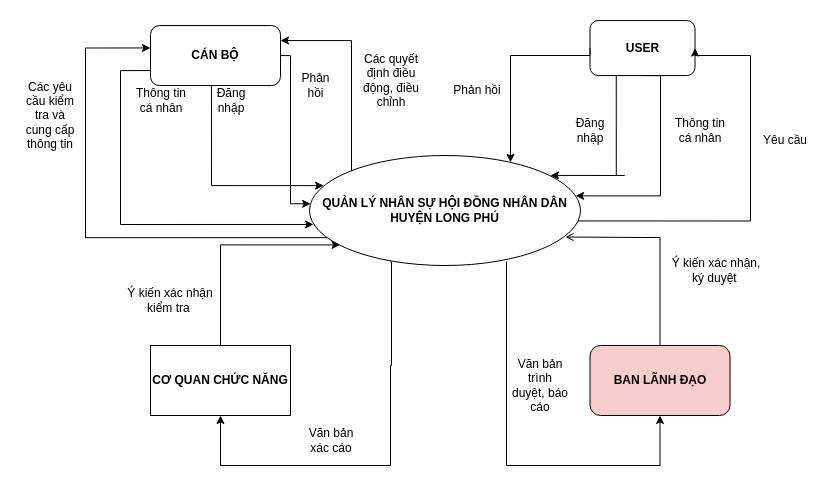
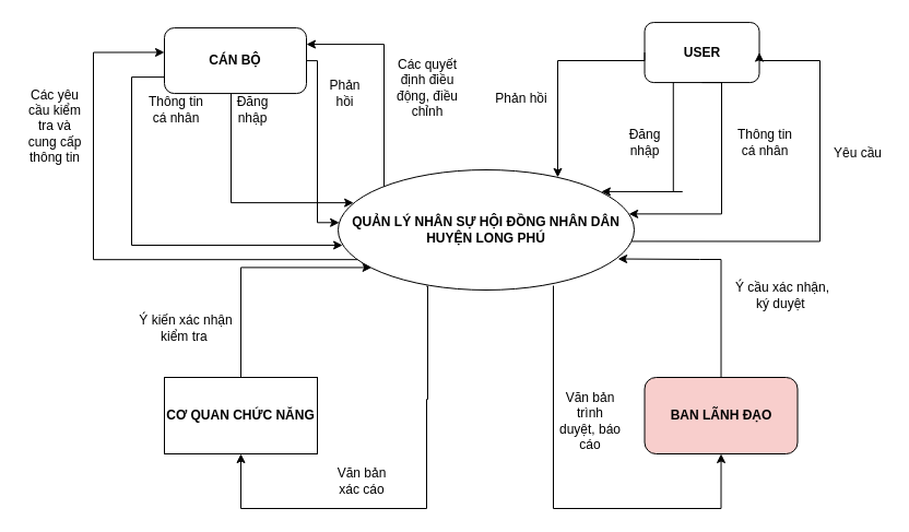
  <mxCell id="0" />
  <mxCell id="1" parent="0" />
  <mxCell id="2" value="QUẢN LÝ NHÂN SỰ HỘI ĐỒNG NHÂN DÂN HUYỆN LONG PHÚ" style="ellipse;whiteSpace=wrap;html=1;fontStyle=1" vertex="1" parent="1"><mxGeometry x="309" y="155" width="271" height="110" as="geometry" /></mxCell>
  <mxCell id="3" value="CƠ QUAN CHỨC NĂNG" style="whiteSpace=wrap;html=1;fontStyle=1;rounded=0;" vertex="1" parent="1"><mxGeometry x="150" y="345" width="140" height="70" as="geometry" /></mxCell>
  <mxCell id="4" value="CÁN BỘ" style="rounded=1;whiteSpace=wrap;html=1;fontStyle=1" vertex="1" parent="1"><mxGeometry x="150" y="25.07" width="130" height="60" as="geometry" /></mxCell>
  <mxCell id="5" value="USER" style="rounded=1;whiteSpace=wrap;html=1;fontStyle=1" vertex="1" parent="1"><mxGeometry x="589.52" y="20.07" width="105" height="55" as="geometry" /></mxCell>
  <mxCell id="6" value="" style="endArrow=classic;html=1;rounded=0;exitX=0.469;exitY=1;exitDx=0;exitDy=0;exitPerimeter=0;edgeStyle=orthogonalEdgeStyle;entryX=0.052;entryY=0.274;entryDx=0;entryDy=0;entryPerimeter=0;" edge="1" parent="1" source="4" target="2"><mxGeometry width="50" height="50" relative="1" as="geometry"><mxPoint x="491.5" y="155.07" as="sourcePoint" /><mxPoint x="250" y="185" as="targetPoint" /><Array as="points"><mxPoint x="211" y="185" /></Array></mxGeometry></mxCell>
  <mxCell id="7" value="" style="endArrow=classic;html=1;rounded=0;exitX=0;exitY=0.75;exitDx=0;exitDy=0;edgeStyle=orthogonalEdgeStyle;entryX=0.015;entryY=0.627;entryDx=0;entryDy=0;entryPerimeter=0;" edge="1" parent="1" source="4" target="2"><mxGeometry width="50" height="50" relative="1" as="geometry"><mxPoint x="102" y="97.07" as="sourcePoint" /><mxPoint x="310" y="224" as="targetPoint" /><Array as="points"><mxPoint x="120" y="70" /><mxPoint x="120" y="224" /></Array></mxGeometry></mxCell>
  <mxCell id="8" value="" style="endArrow=classic;html=1;rounded=0;edgeStyle=orthogonalEdgeStyle;exitX=1;exitY=0.5;exitDx=0;exitDy=0;entryX=0.004;entryY=0.439;entryDx=0;entryDy=0;entryPerimeter=0;" edge="1" parent="1" source="4" target="2"><mxGeometry width="50" height="50" relative="1" as="geometry"><mxPoint x="281" y="65.07" as="sourcePoint" /><mxPoint x="290" y="204.129" as="targetPoint" /><Array as="points"><mxPoint x="290" y="55" /><mxPoint x="290" y="203" /></Array></mxGeometry></mxCell>
  <mxCell id="9" value="" style="endArrow=classic;html=1;rounded=0;entryX=0;entryY=0.373;entryDx=0;entryDy=0;entryPerimeter=0;exitX=0.065;exitY=0.747;exitDx=0;exitDy=0;exitPerimeter=0;edgeStyle=orthogonalEdgeStyle;" edge="1" parent="1" source="2" target="4"><mxGeometry width="50" height="50" relative="1" as="geometry"><mxPoint x="85.42" y="231.48" as="sourcePoint" /><mxPoint x="51" y="183.07" as="targetPoint" /><Array as="points"><mxPoint x="85" y="237" /><mxPoint x="85" y="47" /></Array></mxGeometry></mxCell>
  <mxCell id="10" value="" style="endArrow=classic;html=1;rounded=0;entryX=1;entryY=0.25;entryDx=0;entryDy=0;edgeStyle=orthogonalEdgeStyle;" edge="1" parent="1" source="2" target="4"><mxGeometry width="50" height="50" relative="1" as="geometry"><mxPoint x="345.851" y="235" as="sourcePoint" /><mxPoint x="381" y="163.07" as="targetPoint" /><Array as="points"><mxPoint x="351" y="40" /></Array></mxGeometry></mxCell>
  <mxCell id="11" value="Các yêu cầu kiểm tra và cung cấp thông tin" style="text;html=1;align=center;verticalAlign=middle;whiteSpace=wrap;rounded=0;" vertex="1" parent="1"><mxGeometry x="20" y="55.07" width="60" height="120" as="geometry" /></mxCell>
  <mxCell id="12" value="Thông tin cá nhân" style="text;html=1;align=center;verticalAlign=middle;whiteSpace=wrap;rounded=0;" vertex="1" parent="1"><mxGeometry x="131" y="65.07" width="60" height="69.93" as="geometry" /></mxCell>
  <mxCell id="13" value="Các quyết định điều động, điều chỉnh" style="text;html=1;align=center;verticalAlign=middle;whiteSpace=wrap;rounded=0;" vertex="1" parent="1"><mxGeometry x="361" y="20.07" width="60" height="120" as="geometry" /></mxCell>
  <mxCell id="14" value="Ý kiến xác nhận kiểm tra&amp;nbsp;" style="text;html=1;align=center;verticalAlign=middle;whiteSpace=wrap;rounded=0;" vertex="1" parent="1"><mxGeometry x="120" y="275" width="100" height="50" as="geometry" /></mxCell>
  <mxCell id="15" value="Văn bản xác cáo" style="text;html=1;align=center;verticalAlign=middle;whiteSpace=wrap;rounded=0;" vertex="1" parent="1"><mxGeometry x="301" y="415" width="60" height="50" as="geometry" /></mxCell>
  <mxCell id="16" value="Yêu cầu" style="text;html=1;align=center;verticalAlign=middle;whiteSpace=wrap;rounded=0;" vertex="1" parent="1"><mxGeometry x="760" y="115" width="50" height="50" as="geometry" /></mxCell>
  <mxCell id="17" value="Thông tin cá nhân" style="text;html=1;align=center;verticalAlign=middle;whiteSpace=wrap;rounded=0;" vertex="1" parent="1"><mxGeometry x="669.52" y="105.07" width="60" height="49.93" as="geometry" /></mxCell>
  <mxCell id="18" value="Phản hồi" style="text;html=1;align=center;verticalAlign=middle;whiteSpace=wrap;rounded=0;" vertex="1" parent="1"><mxGeometry x="450" y="65" width="54" height="50" as="geometry" /></mxCell>
  <mxCell id="19" value="Phản hồi" style="text;html=1;align=center;verticalAlign=middle;whiteSpace=wrap;rounded=0;" vertex="1" parent="1"><mxGeometry x="291" y="65.07" width="49" height="39.93" as="geometry" /></mxCell>
  <mxCell id="20" value="Đăng nhập" style="text;html=1;align=center;verticalAlign=middle;whiteSpace=wrap;rounded=0;" vertex="1" parent="1"><mxGeometry x="201" y="75.07" width="60" height="49.93" as="geometry" /></mxCell>
  <mxCell id="21" value="Đăng nhập" style="text;html=1;align=center;verticalAlign=middle;whiteSpace=wrap;rounded=0;" vertex="1" parent="1"><mxGeometry x="560" y="105" width="60" height="49.93" as="geometry" /></mxCell>
  <mxCell id="22" value="" style="endArrow=classic;html=1;rounded=0;exitX=0.5;exitY=0;exitDx=0;exitDy=0;edgeStyle=orthogonalEdgeStyle;entryX=0.113;entryY=0.813;entryDx=0;entryDy=0;entryPerimeter=0;" edge="1" parent="1" source="3" target="2"><mxGeometry width="50" height="50" relative="1" as="geometry"><mxPoint x="340" y="435" as="sourcePoint" /><mxPoint x="250" y="245" as="targetPoint" /><Array as="points"><mxPoint x="220" y="244" /></Array></mxGeometry></mxCell>
  <mxCell id="23" value="" style="endArrow=classic;html=1;rounded=0;edgeStyle=orthogonalEdgeStyle;exitX=0.298;exitY=0.969;exitDx=0;exitDy=0;exitPerimeter=0;" edge="1" parent="1" source="2" target="3"><mxGeometry width="50" height="50" relative="1" as="geometry"><mxPoint x="390.951" y="359.7" as="sourcePoint" /><mxPoint x="220" y="415" as="targetPoint" /><Array as="points"><mxPoint x="391" y="262" /><mxPoint x="391" y="365" /><mxPoint x="390" y="365" /><mxPoint x="390" y="465" /><mxPoint x="220" y="465" /></Array></mxGeometry></mxCell>
  <mxCell id="24" value="BAN LÃNH ĐẠO" style="rounded=1;whiteSpace=wrap;html=1;fontStyle=1;fillColor=#f8cecc;" vertex="1" parent="1"><mxGeometry x="589.52" y="345" width="140" height="70" as="geometry" /></mxCell>
- <mxCell id="25" value="Ý kiến xác nhận, ký duyệt&amp;nbsp;" style="text;html=1;align=center;verticalAlign=middle;whiteSpace=wrap;rounded=0;" vertex="1" parent="1"><mxGeometry x="665.52" y="245" width="100" height="50" as="geometry" /></mxCell>
+ <mxCell id="25" value="Ý cầu xác nhận, ký duyệt&amp;nbsp;" style="text;html=1;align=center;verticalAlign=middle;whiteSpace=wrap;rounded=0;" vertex="1" parent="1"><mxGeometry x="665.52" y="245" width="100" height="50" as="geometry" /></mxCell>
  <mxCell id="26" value="Văn bản trình duyệt, báo cáo" style="text;html=1;align=center;verticalAlign=middle;whiteSpace=wrap;rounded=0;" vertex="1" parent="1"><mxGeometry x="510" y="325" width="60" height="120" as="geometry" /></mxCell>
  <mxCell id="27" value="" style="endArrow=classic;html=1;rounded=0;entryX=0.5;entryY=1;entryDx=0;entryDy=0;edgeStyle=orthogonalEdgeStyle;" edge="1" parent="1" target="24"><mxGeometry width="50" height="50" relative="1" as="geometry"><mxPoint x="506" y="261" as="sourcePoint" /><mxPoint x="560" y="335" as="targetPoint" /><Array as="points"><mxPoint x="506" y="465" /><mxPoint x="660" y="465" /></Array></mxGeometry></mxCell>
- <mxCell id="28" value="" style="endArrow=open;html=1;rounded=0;entryX=0.945;entryY=0.741;entryDx=0;entryDy=0;entryPerimeter=0;exitX=0.5;exitY=0;exitDx=0;exitDy=0;edgeStyle=orthogonalEdgeStyle;" edge="1" parent="1" source="24" target="2"><mxGeometry width="50" height="50" relative="1" as="geometry"><mxPoint x="400" y="285" as="sourcePoint" /><mxPoint x="450" y="235" as="targetPoint" /><Array as="points"><mxPoint x="660" y="237" /><mxPoint x="640" y="237" /></Array></mxGeometry></mxCell>
+ <mxCell id="28" value="" style="endArrow=classic;html=1;rounded=0;entryX=0.945;entryY=0.741;entryDx=0;entryDy=0;entryPerimeter=0;exitX=0.5;exitY=0;exitDx=0;exitDy=0;edgeStyle=orthogonalEdgeStyle;" edge="1" parent="1" source="24" target="2"><mxGeometry width="50" height="50" relative="1" as="geometry"><mxPoint x="400" y="285" as="sourcePoint" /><mxPoint x="450" y="235" as="targetPoint" /><Array as="points"><mxPoint x="660" y="237" /><mxPoint x="640" y="237" /></Array></mxGeometry></mxCell>
  <mxCell id="29" value="" style="endArrow=classic;html=1;rounded=0;exitX=0;exitY=0.5;exitDx=0;exitDy=0;edgeStyle=orthogonalEdgeStyle;" edge="1" parent="1" source="5" target="2"><mxGeometry width="50" height="50" relative="1" as="geometry"><mxPoint x="540" y="40" as="sourcePoint" /><mxPoint x="560" y="40.07" as="targetPoint" /><Array as="points"><mxPoint x="510" y="55" /></Array></mxGeometry></mxCell>
  <mxCell id="30" value="" style="endArrow=classic;html=1;rounded=0;exitX=0.5;exitY=1;exitDx=0;exitDy=0;entryX=0.982;entryY=0.367;entryDx=0;entryDy=0;entryPerimeter=0;edgeStyle=orthogonalEdgeStyle;" edge="1" parent="1" source="5" target="2"><mxGeometry width="50" height="50" relative="1" as="geometry"><mxPoint x="530" y="105.07" as="sourcePoint" /><mxPoint x="580" y="55.07" as="targetPoint" /><Array as="points"><mxPoint x="660" y="195" /></Array></mxGeometry></mxCell>
  <mxCell id="31" value="" style="endArrow=classic;html=1;rounded=0;exitX=0.25;exitY=1;exitDx=0;exitDy=0;entryX=0.889;entryY=0.181;entryDx=0;entryDy=0;entryPerimeter=0;edgeStyle=orthogonalEdgeStyle;" edge="1" parent="1" source="5" target="2"><mxGeometry width="50" height="50" relative="1" as="geometry"><mxPoint x="460" y="65.07" as="sourcePoint" /><mxPoint x="510" y="15.07" as="targetPoint" /><Array as="points"><mxPoint x="624" y="175" /><mxPoint x="554" y="175" /></Array></mxGeometry></mxCell>
  <mxCell id="32" value="" style="endArrow=classic;html=1;rounded=0;entryX=1;entryY=0.5;entryDx=0;entryDy=0;exitX=0.991;exitY=0.595;exitDx=0;exitDy=0;exitPerimeter=0;edgeStyle=orthogonalEdgeStyle;" edge="1" parent="1" source="2" target="5"><mxGeometry width="50" height="50" relative="1" as="geometry"><mxPoint x="689.52" y="175.07" as="sourcePoint" /><mxPoint x="739.52" y="125.07" as="targetPoint" /><Array as="points"><mxPoint x="750" y="221" /><mxPoint x="750" y="55" /></Array></mxGeometry></mxCell>
